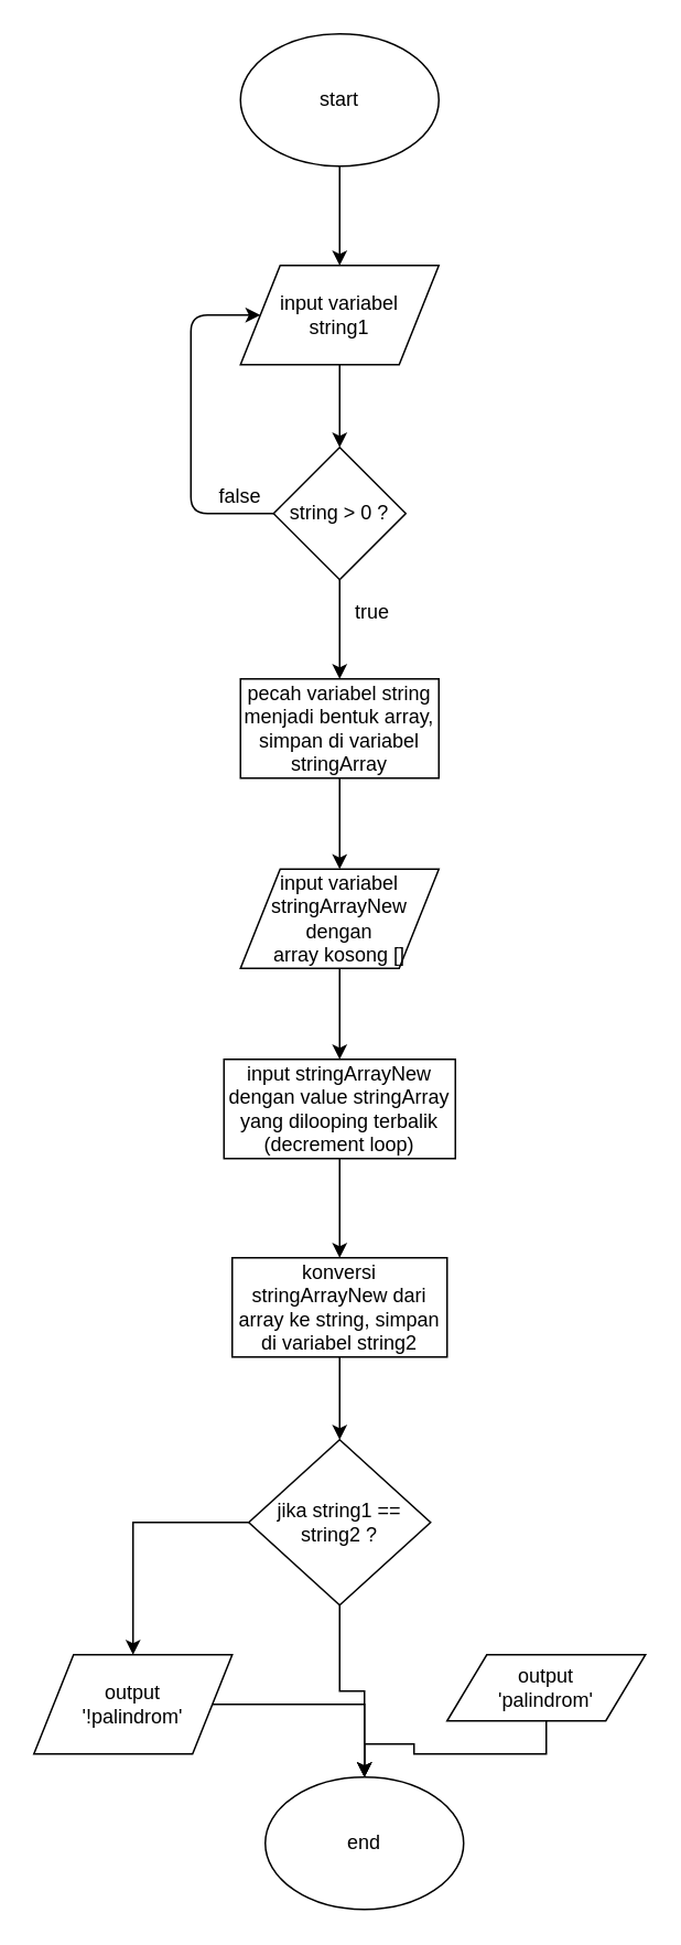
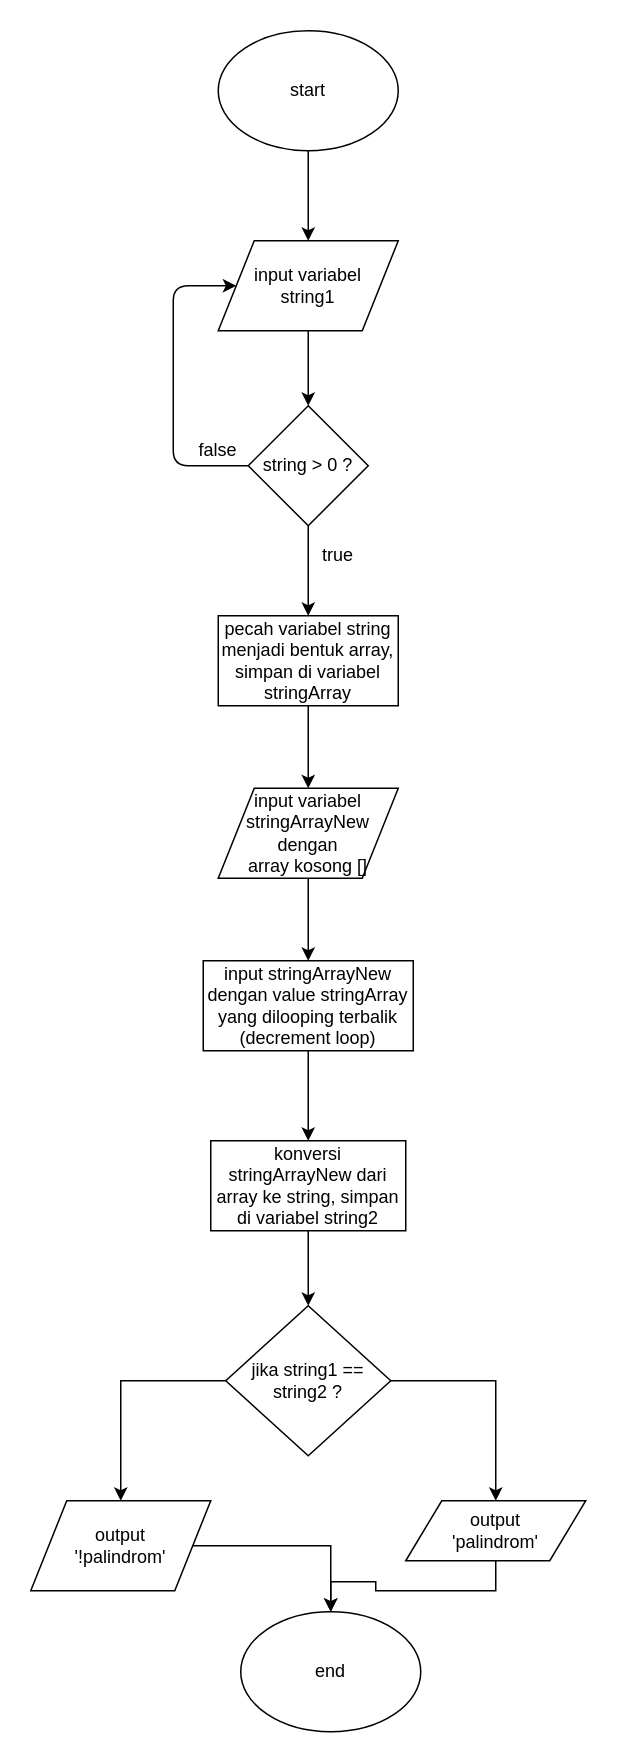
  <mxCell id="0" />
  <mxCell id="1" parent="0" />
  <mxCell id="2" value="start" style="ellipse;whiteSpace=wrap;html=1;" vertex="1" parent="1"><mxGeometry x="145" y="20" width="120" height="80" as="geometry" /></mxCell>
  <mxCell id="3" style="edgeStyle=orthogonalEdgeStyle;rounded=0;orthogonalLoop=1;jettySize=auto;html=1;" edge="1" parent="1" source="4" target="8"><mxGeometry relative="1" as="geometry" /></mxCell>
  <mxCell id="4" value="input variabel &lt;br&gt;string1" style="shape=parallelogram;perimeter=parallelogramPerimeter;whiteSpace=wrap;html=1;" vertex="1" parent="1"><mxGeometry x="145" y="160" width="120" height="60" as="geometry" /></mxCell>
  <mxCell id="5" value="" style="endArrow=classic;html=1;exitX=0.5;exitY=1;exitDx=0;exitDy=0;entryX=0.5;entryY=0;entryDx=0;entryDy=0;" edge="1" parent="1" source="2" target="4"><mxGeometry width="50" height="50" relative="1" as="geometry"><mxPoint x="-5" y="170" as="sourcePoint" /><mxPoint x="45" y="120" as="targetPoint" /></mxGeometry></mxCell>
  <mxCell id="6" style="edgeStyle=orthogonalEdgeStyle;rounded=0;orthogonalLoop=1;jettySize=auto;html=1;" edge="1" parent="1" source="7" target="14"><mxGeometry relative="1" as="geometry" /></mxCell>
  <mxCell id="7" value="pecah variabel string menjadi bentuk array, simpan di variabel stringArray" style="rounded=0;whiteSpace=wrap;html=1;" vertex="1" parent="1"><mxGeometry x="145" y="410" width="120" height="60" as="geometry" /></mxCell>
  <mxCell id="8" value="string &amp;gt; 0 ?" style="rhombus;whiteSpace=wrap;html=1;" vertex="1" parent="1"><mxGeometry x="165" y="270" width="80" height="80" as="geometry" /></mxCell>
  <mxCell id="9" value="" style="endArrow=classic;html=1;exitX=0.5;exitY=1;exitDx=0;exitDy=0;entryX=0.5;entryY=0;entryDx=0;entryDy=0;" edge="1" parent="1" source="8" target="7"><mxGeometry width="50" height="50" relative="1" as="geometry"><mxPoint x="5" y="340" as="sourcePoint" /><mxPoint x="55" y="290" as="targetPoint" /></mxGeometry></mxCell>
  <mxCell id="10" value="" style="endArrow=classic;html=1;exitX=0;exitY=0.5;exitDx=0;exitDy=0;entryX=0;entryY=0.5;entryDx=0;entryDy=0;" edge="1" parent="1" source="8" target="4"><mxGeometry width="50" height="50" relative="1" as="geometry"><mxPoint x="-15" y="340" as="sourcePoint" /><mxPoint x="35" y="290" as="targetPoint" /><Array as="points"><mxPoint x="115" y="310" /><mxPoint x="115" y="190" /></Array></mxGeometry></mxCell>
  <mxCell id="11" value="true" style="text;html=1;strokeColor=none;fillColor=none;align=center;verticalAlign=middle;whiteSpace=wrap;rounded=0;" vertex="1" parent="1"><mxGeometry x="205" y="360" width="40" height="20" as="geometry" /></mxCell>
  <mxCell id="12" value="false" style="text;html=1;strokeColor=none;fillColor=none;align=center;verticalAlign=middle;whiteSpace=wrap;rounded=0;" vertex="1" parent="1"><mxGeometry x="125" y="290" width="40" height="20" as="geometry" /></mxCell>
  <mxCell id="13" style="edgeStyle=orthogonalEdgeStyle;rounded=0;orthogonalLoop=1;jettySize=auto;html=1;entryX=0.5;entryY=0;entryDx=0;entryDy=0;" edge="1" parent="1" source="14" target="16"><mxGeometry relative="1" as="geometry" /></mxCell>
  <mxCell id="14" value="input variabel stringArrayNew dengan &lt;br&gt;array kosong []" style="shape=parallelogram;perimeter=parallelogramPerimeter;whiteSpace=wrap;html=1;" vertex="1" parent="1"><mxGeometry x="145" y="525" width="120" height="60" as="geometry" /></mxCell>
  <mxCell id="15" style="edgeStyle=orthogonalEdgeStyle;rounded=0;orthogonalLoop=1;jettySize=auto;html=1;" edge="1" parent="1" source="16" target="18"><mxGeometry relative="1" as="geometry" /></mxCell>
  <mxCell id="16" value="input stringArrayNew dengan value stringArray yang dilooping terbalik (decrement loop)" style="rounded=0;whiteSpace=wrap;html=1;" vertex="1" parent="1"><mxGeometry x="135" y="640" width="140" height="60" as="geometry" /></mxCell>
  <mxCell id="17" style="edgeStyle=orthogonalEdgeStyle;rounded=0;orthogonalLoop=1;jettySize=auto;html=1;" edge="1" parent="1" source="18" target="21"><mxGeometry relative="1" as="geometry" /></mxCell>
  <mxCell id="18" value="konversi stringArrayNew dari array ke string, simpan di variabel string2" style="rounded=0;whiteSpace=wrap;html=1;" vertex="1" parent="1"><mxGeometry x="140" y="760" width="130" height="60" as="geometry" /></mxCell>
- <mxCell id="19" style="edgeStyle=orthogonalEdgeStyle;rounded=0;orthogonalLoop=1;jettySize=auto;html=1;" edge="1" parent="1" source="21" target="26"><mxGeometry relative="1" as="geometry" /></mxCell>
+ <mxCell id="19" style="edgeStyle=orthogonalEdgeStyle;rounded=0;orthogonalLoop=1;jettySize=auto;html=1;" edge="1" parent="1" source="21" target="23"><mxGeometry relative="1" as="geometry" /></mxCell>
  <mxCell id="20" style="edgeStyle=orthogonalEdgeStyle;rounded=0;orthogonalLoop=1;jettySize=auto;html=1;entryX=0.5;entryY=0;entryDx=0;entryDy=0;" edge="1" parent="1" source="21" target="25"><mxGeometry relative="1" as="geometry" /></mxCell>
  <mxCell id="21" value="jika string1 == string2 ?" style="rhombus;whiteSpace=wrap;html=1;" vertex="1" parent="1"><mxGeometry x="150" y="870" width="110" height="100" as="geometry" /></mxCell>
  <mxCell id="22" style="edgeStyle=orthogonalEdgeStyle;rounded=0;orthogonalLoop=1;jettySize=auto;html=1;entryX=0.5;entryY=0;entryDx=0;entryDy=0;" edge="1" parent="1" source="23" target="26"><mxGeometry relative="1" as="geometry" /></mxCell>
  <mxCell id="23" value="output &lt;br&gt;'palindrom'" style="shape=parallelogram;perimeter=parallelogramPerimeter;whiteSpace=wrap;html=1;" vertex="1" parent="1"><mxGeometry x="270" y="1000" width="120" height="40" as="geometry" /></mxCell>
  <mxCell id="24" style="edgeStyle=orthogonalEdgeStyle;rounded=0;orthogonalLoop=1;jettySize=auto;html=1;" edge="1" parent="1" source="25" target="26"><mxGeometry relative="1" as="geometry" /></mxCell>
  <mxCell id="25" value="output &lt;br&gt;'!palindrom'" style="shape=parallelogram;perimeter=parallelogramPerimeter;whiteSpace=wrap;html=1;" vertex="1" parent="1"><mxGeometry x="20" y="1000" width="120" height="60" as="geometry" /></mxCell>
  <mxCell id="26" value="end" style="ellipse;whiteSpace=wrap;html=1;" vertex="1" parent="1"><mxGeometry x="160" y="1074" width="120" height="80" as="geometry" /></mxCell>
